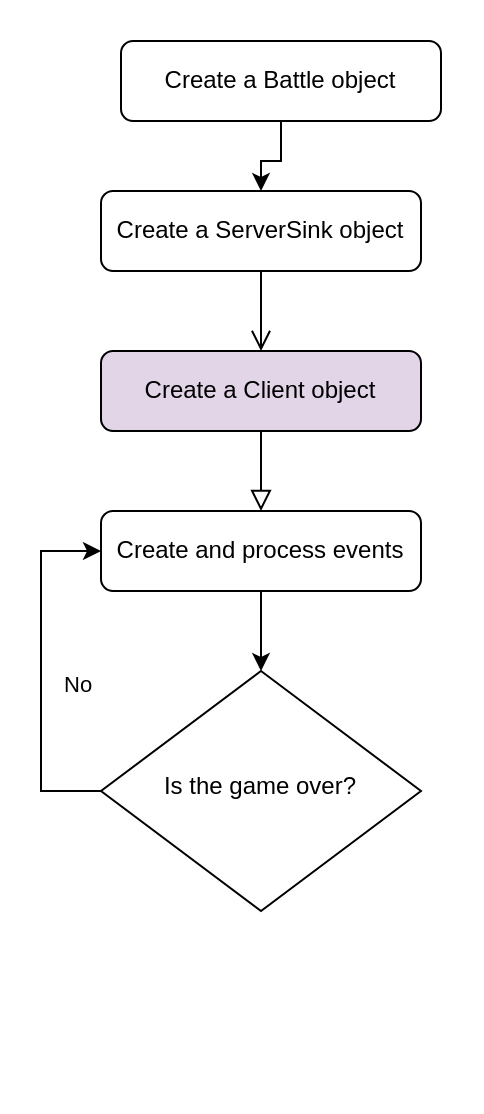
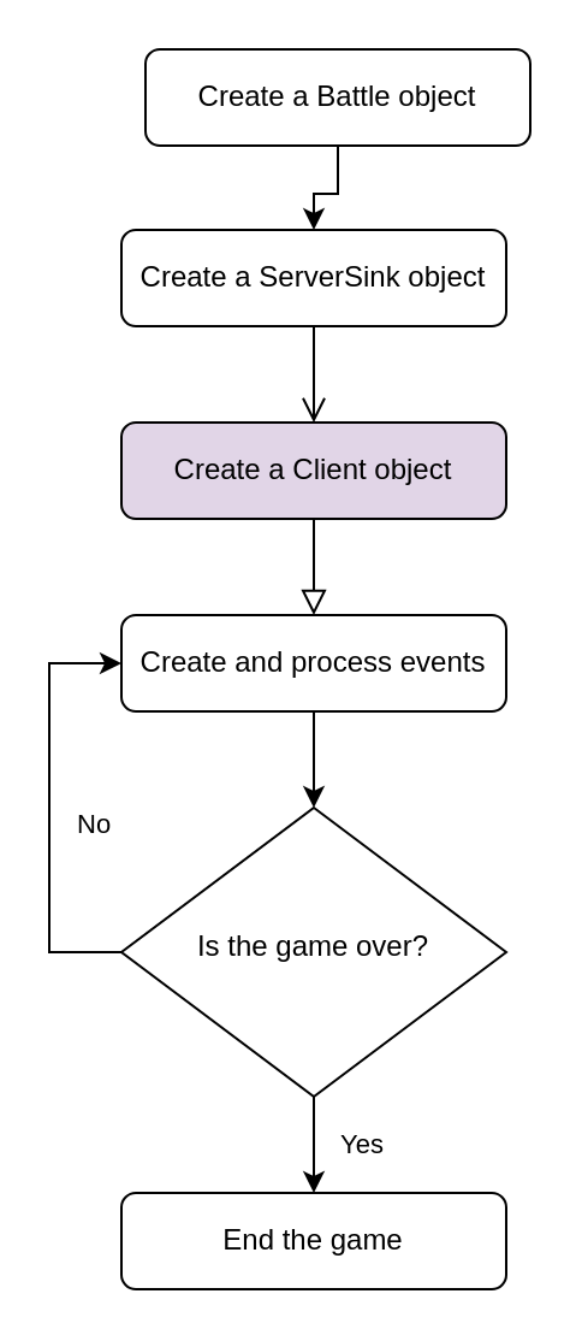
  <mxCell id="0" />
  <mxCell id="1" parent="0" />
  <mxCell id="2" value="" style="rounded=0;html=1;jettySize=auto;orthogonalLoop=1;fontSize=11;endArrow=block;endFill=0;endSize=8;strokeWidth=1;shadow=0;labelBackgroundColor=none;edgeStyle=orthogonalEdgeStyle;entryX=0.5;entryY=0;entryDx=0;entryDy=0;" parent="1" source="8" target="7" edge="1"><mxGeometry relative="1" as="geometry"><mxPoint x="130" y="255" as="targetPoint" /></mxGeometry></mxCell>
  <mxCell id="3" value="Create a ServerSink object" style="rounded=1;whiteSpace=wrap;html=1;fontSize=12;glass=0;strokeWidth=1;shadow=0;" parent="1" vertex="1"><mxGeometry x="50" y="95" width="160" height="40" as="geometry" /></mxCell>
  <mxCell id="4" style="edgeStyle=orthogonalEdgeStyle;rounded=0;orthogonalLoop=1;jettySize=auto;html=1;entryX=0.5;entryY=0;entryDx=0;entryDy=0;" edge="1" parent="1" source="5" target="3"><mxGeometry relative="1" as="geometry" /></mxCell>
  <mxCell id="5" value="Create a Battle object" style="rounded=1;whiteSpace=wrap;html=1;fontSize=12;glass=0;strokeWidth=1;shadow=0;" vertex="1" parent="1"><mxGeometry x="60" y="20" width="160" height="40" as="geometry" /></mxCell>
  <mxCell id="6" style="edgeStyle=orthogonalEdgeStyle;rounded=0;orthogonalLoop=1;jettySize=auto;html=1;entryX=0.5;entryY=0;entryDx=0;entryDy=0;" edge="1" parent="1" source="7" target="11"><mxGeometry relative="1" as="geometry" /></mxCell>
  <mxCell id="7" value="Create and process events" style="rounded=1;whiteSpace=wrap;html=1;fontSize=12;glass=0;strokeWidth=1;shadow=0;" vertex="1" parent="1"><mxGeometry x="50" y="255" width="160" height="40" as="geometry" /></mxCell>
  <mxCell id="8" value="Create a Client object" style="rounded=1;whiteSpace=wrap;html=1;fontSize=12;glass=0;strokeWidth=1;shadow=0;fillColor=#e1d5e7;" vertex="1" parent="1"><mxGeometry x="50" y="175" width="160" height="40" as="geometry" /></mxCell>
  <mxCell id="9" value="" style="rounded=0;html=1;jettySize=auto;orthogonalLoop=1;fontSize=11;endArrow=open;endFill=0;endSize=8;strokeWidth=1;shadow=0;labelBackgroundColor=none;edgeStyle=orthogonalEdgeStyle;" edge="1" parent="1" source="3" target="8"><mxGeometry relative="1" as="geometry"><mxPoint x="130" y="135" as="sourcePoint" /><mxPoint x="130" y="255" as="targetPoint" /></mxGeometry></mxCell>
+ <mxCell id="10" value="Yes" style="edgeStyle=orthogonalEdgeStyle;rounded=0;orthogonalLoop=1;jettySize=auto;html=1;entryX=0.5;entryY=0;entryDx=0;entryDy=0;" edge="1" parent="1" source="11" target="13"><mxGeometry y="20" relative="1" as="geometry"><mxPoint as="offset" /></mxGeometry></mxCell>
  <mxCell id="11" value="Is the game over?" style="rhombus;whiteSpace=wrap;html=1;shadow=0;fontFamily=Helvetica;fontSize=12;align=center;strokeWidth=1;spacing=6;spacingTop=-4;" vertex="1" parent="1"><mxGeometry x="50" y="335" width="160" height="120" as="geometry" /></mxCell>
  <mxCell id="12" value="No" style="edgeStyle=orthogonalEdgeStyle;rounded=0;orthogonalLoop=1;jettySize=auto;html=1;entryX=0;entryY=0.5;entryDx=0;entryDy=0;align=left;exitX=0;exitY=0.5;exitDx=0;exitDy=0;" edge="1" parent="1" source="11" target="7"><mxGeometry x="-0.076" y="-10" relative="1" as="geometry"><Array as="points"><mxPoint x="20" y="395" /><mxPoint x="20" y="275" /></Array><mxPoint as="offset" /></mxGeometry></mxCell>
+ <mxCell id="13" value="End the game" style="rounded=1;whiteSpace=wrap;html=1;fontSize=12;glass=0;strokeWidth=1;shadow=0;" vertex="1" parent="1"><mxGeometry x="50" y="495" width="160" height="40" as="geometry" /></mxCell>
